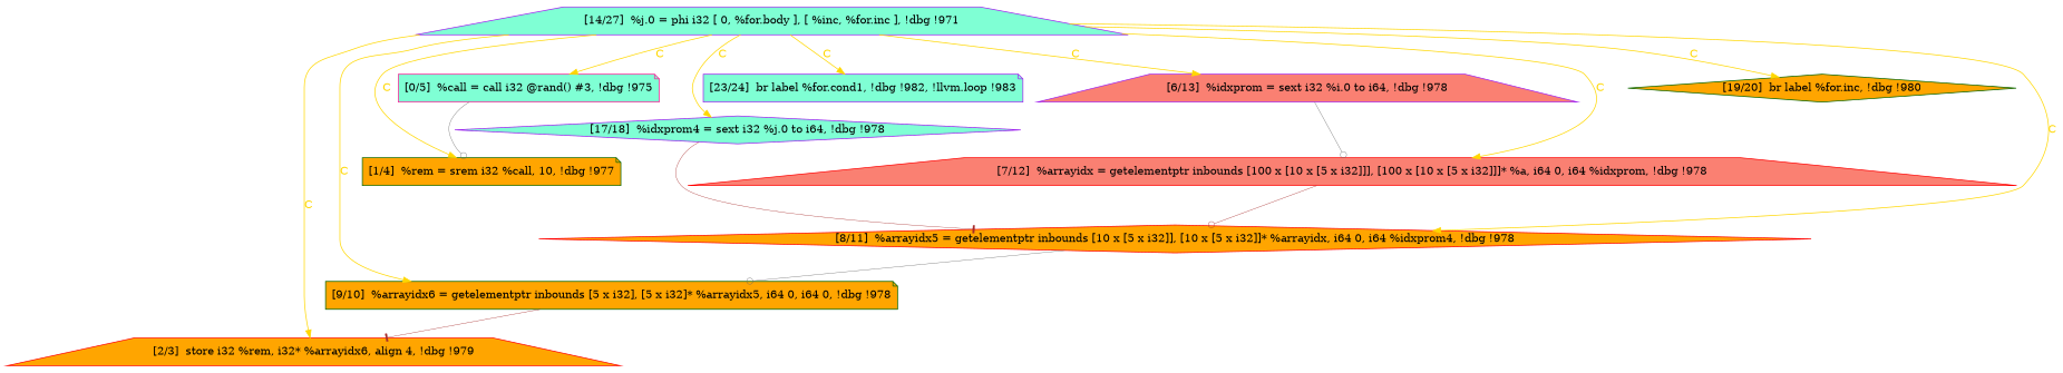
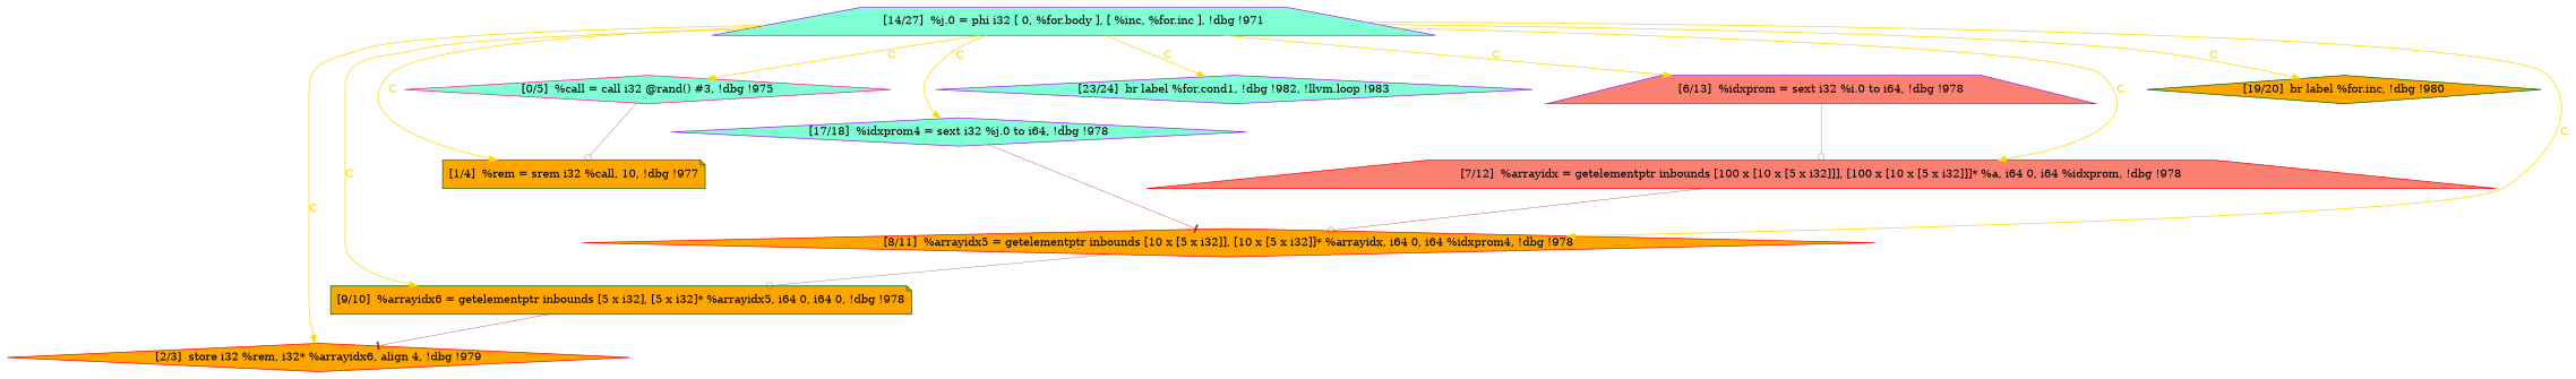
  digraph {
    node [color=purple fillcolor=orange shape=diamond style=filled]
    edge [color=gold fontcolor=gold penwidth=1.0 style=solid]
    n1 [color=darkgreen label="[1/4]  %rem = srem i32 %call, 10, !dbg !977" shape=note]
-   n2 [color=red label="[2/3]  store i32 %rem, i32* %arrayidx6, align 4, !dbg !979" shape=trapezium]
+   n2 [color=red label="[2/3]  store i32 %rem, i32* %arrayidx6, align 4, !dbg !979"]
    n3 [fillcolor=salmon label="[6/13]  %idxprom = sext i32 %i.0 to i64, !dbg !978" shape=trapezium]
    n4 [color=red fillcolor=salmon label="[7/12]  %arrayidx = getelementptr inbounds [100 x [10 x [5 x i32]]], [100 x [10 x [5 x i32]]]* %a, i64 0, i64 %idxprom, !dbg !978" shape=trapezium]
    n5 [color=red label="[8/11]  %arrayidx5 = getelementptr inbounds [10 x [5 x i32]], [10 x [5 x i32]]* %arrayidx, i64 0, i64 %idxprom4, !dbg !978"]
-   n6 [fillcolor=aquamarine label="[23/24]  br label %for.cond1, !dbg !982, !llvm.loop !983" shape=note]
+   n6 [fillcolor=aquamarine label="[23/24]  br label %for.cond1, !dbg !982, !llvm.loop !983"]
    n7 [color=darkgreen label="[9/10]  %arrayidx6 = getelementptr inbounds [5 x i32], [5 x i32]* %arrayidx5, i64 0, i64 0, !dbg !978" shape=note]
    n8 [fillcolor=aquamarine label="[17/18]  %idxprom4 = sext i32 %j.0 to i64, !dbg !978"]
    n9 [color=darkgreen label="[19/20]  br label %for.inc, !dbg !980"]
    n10 [fillcolor=aquamarine label="[14/27]  %j.0 = phi i32 [ 0, %for.body ], [ %inc, %for.inc ], !dbg !971" shape=trapezium]
-   n11 [color=deeppink fillcolor=aquamarine label="[0/5]  %call = call i32 @rand() #3, !dbg !975" shape=note]
+   n11 [color=deeppink fillcolor=aquamarine label="[0/5]  %call = call i32 @rand() #3, !dbg !975"]
    n3 -> n4 [arrowhead=odot color=gray40 fontcolor=black penwidth=0.5 style=bold]
    n4 -> n5 [arrowhead=odot color=brown fontcolor=black penwidth=0.5]
    n5 -> n7 [arrowhead=odot color=gray40 fontcolor=black penwidth=0.5]
    n7 -> n2 [arrowhead=tee color=brown fontcolor=black penwidth=0.5 style=bold]
    n8 -> n5 [arrowhead=tee color=brown fontcolor=black penwidth=0.5 style=bold]
    n10 -> n1 [label=C]
    n10 -> n2 [label=C]
    n10 -> n3 [label=C]
    n10 -> n4 [label=C]
    n10 -> n5 [label=C]
    n10 -> n6 [label=C]
    n10 -> n7 [label=C]
    n10 -> n8 [label=C]
    n10 -> n9 [label=C]
    n10 -> n11 [label=C]
    n11 -> n1 [arrowhead=odot color=gray40 fontcolor=black penwidth=0.5 style=bold]
  }
